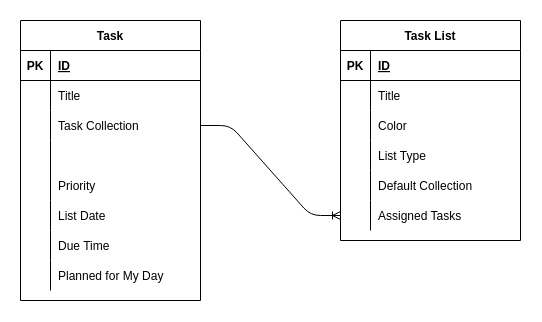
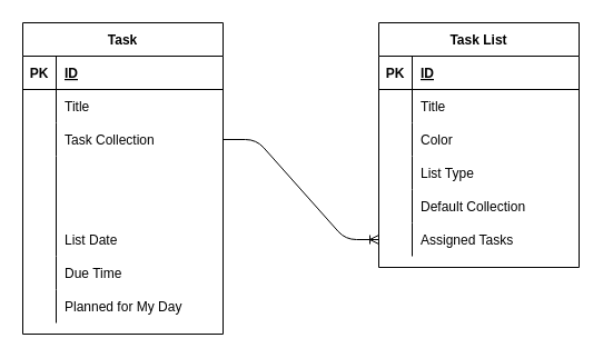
  <mxCell id="0" />
  <mxCell id="1" parent="0" />
  <mxCell id="2" value="Task" style="shape=table;startSize=30;container=1;collapsible=1;childLayout=tableLayout;fixedRows=1;rowLines=0;fontStyle=1;align=center;resizeLast=1;" parent="1" vertex="1"><mxGeometry x="20" y="20" width="180" height="280" as="geometry" /></mxCell>
  <mxCell id="3" value="" style="shape=partialRectangle;collapsible=0;dropTarget=0;pointerEvents=0;fillColor=none;top=0;left=0;bottom=1;right=0;points=[[0,0.5],[1,0.5]];portConstraint=eastwest;" parent="2" vertex="1"><mxGeometry y="30" width="180" height="30" as="geometry" /></mxCell>
  <mxCell id="4" value="PK" style="shape=partialRectangle;connectable=0;fillColor=none;top=0;left=0;bottom=0;right=0;fontStyle=1;overflow=hidden;" parent="3" vertex="1"><mxGeometry width="30" height="30" as="geometry" /></mxCell>
  <mxCell id="5" value="ID" style="shape=partialRectangle;connectable=0;fillColor=none;top=0;left=0;bottom=0;right=0;align=left;spacingLeft=6;fontStyle=5;overflow=hidden;" parent="3" vertex="1"><mxGeometry x="30" width="150" height="30" as="geometry" /></mxCell>
  <mxCell id="6" value="" style="shape=partialRectangle;collapsible=0;dropTarget=0;pointerEvents=0;fillColor=none;top=0;left=0;bottom=0;right=0;points=[[0,0.5],[1,0.5]];portConstraint=eastwest;" parent="2" vertex="1"><mxGeometry y="60" width="180" height="30" as="geometry" /></mxCell>
  <mxCell id="7" value="" style="shape=partialRectangle;connectable=0;fillColor=none;top=0;left=0;bottom=0;right=0;editable=1;overflow=hidden;" parent="6" vertex="1"><mxGeometry width="30" height="30" as="geometry" /></mxCell>
  <mxCell id="8" value="Title" style="shape=partialRectangle;connectable=0;fillColor=none;top=0;left=0;bottom=0;right=0;align=left;spacingLeft=6;overflow=hidden;" parent="6" vertex="1"><mxGeometry x="30" width="150" height="30" as="geometry" /></mxCell>
  <mxCell id="9" value="" style="shape=partialRectangle;collapsible=0;dropTarget=0;pointerEvents=0;fillColor=none;top=0;left=0;bottom=0;right=0;points=[[0,0.5],[1,0.5]];portConstraint=eastwest;" parent="2" vertex="1"><mxGeometry y="90" width="180" height="30" as="geometry" /></mxCell>
  <mxCell id="10" value="" style="shape=partialRectangle;connectable=0;fillColor=none;top=0;left=0;bottom=0;right=0;editable=1;overflow=hidden;" parent="9" vertex="1"><mxGeometry width="30" height="30" as="geometry" /></mxCell>
  <mxCell id="11" value="Task Collection" style="shape=partialRectangle;connectable=0;fillColor=none;top=0;left=0;bottom=0;right=0;align=left;spacingLeft=6;overflow=hidden;" parent="9" vertex="1"><mxGeometry x="30" width="150" height="30" as="geometry" /></mxCell>
  <mxCell id="12" value="" style="shape=partialRectangle;collapsible=0;dropTarget=0;pointerEvents=0;fillColor=none;top=0;left=0;bottom=0;right=0;points=[[0,0.5],[1,0.5]];portConstraint=eastwest;" parent="2" vertex="1"><mxGeometry y="120" width="180" height="30" as="geometry" /></mxCell>
  <mxCell id="13" value="" style="shape=partialRectangle;connectable=0;fillColor=none;top=0;left=0;bottom=0;right=0;editable=1;overflow=hidden;" parent="12" vertex="1"><mxGeometry width="30" height="30" as="geometry" /></mxCell>
  <mxCell id="14" value="" style="shape=partialRectangle;collapsible=0;dropTarget=0;pointerEvents=0;fillColor=none;top=0;left=0;bottom=0;right=0;points=[[0,0.5],[1,0.5]];portConstraint=eastwest;" parent="2" vertex="1"><mxGeometry y="150" width="180" height="30" as="geometry" /></mxCell>
  <mxCell id="15" value="" style="shape=partialRectangle;connectable=0;fillColor=none;top=0;left=0;bottom=0;right=0;editable=1;overflow=hidden;" parent="14" vertex="1"><mxGeometry width="30" height="30" as="geometry" /></mxCell>
- <mxCell id="16" value="Priority" style="shape=partialRectangle;connectable=0;fillColor=none;top=0;left=0;bottom=0;right=0;align=left;spacingLeft=6;overflow=hidden;" parent="14" vertex="1"><mxGeometry x="30" width="150" height="30" as="geometry" /></mxCell>
  <mxCell id="17" value="" style="shape=partialRectangle;collapsible=0;dropTarget=0;pointerEvents=0;fillColor=none;top=0;left=0;bottom=0;right=0;points=[[0,0.5],[1,0.5]];portConstraint=eastwest;" parent="2" vertex="1"><mxGeometry y="180" width="180" height="30" as="geometry" /></mxCell>
  <mxCell id="18" value="" style="shape=partialRectangle;connectable=0;fillColor=none;top=0;left=0;bottom=0;right=0;editable=1;overflow=hidden;" parent="17" vertex="1"><mxGeometry width="30" height="30" as="geometry" /></mxCell>
  <mxCell id="19" value="List Date" style="shape=partialRectangle;connectable=0;fillColor=none;top=0;left=0;bottom=0;right=0;align=left;spacingLeft=6;overflow=hidden;" parent="17" vertex="1"><mxGeometry x="30" width="150" height="30" as="geometry" /></mxCell>
  <mxCell id="20" value="" style="shape=partialRectangle;collapsible=0;dropTarget=0;pointerEvents=0;fillColor=none;top=0;left=0;bottom=0;right=0;points=[[0,0.5],[1,0.5]];portConstraint=eastwest;" parent="2" vertex="1"><mxGeometry y="210" width="180" height="30" as="geometry" /></mxCell>
  <mxCell id="21" value="" style="shape=partialRectangle;connectable=0;fillColor=none;top=0;left=0;bottom=0;right=0;editable=1;overflow=hidden;" parent="20" vertex="1"><mxGeometry width="30" height="30" as="geometry" /></mxCell>
  <mxCell id="22" value="Due Time" style="shape=partialRectangle;connectable=0;fillColor=none;top=0;left=0;bottom=0;right=0;align=left;spacingLeft=6;overflow=hidden;" parent="20" vertex="1"><mxGeometry x="30" width="150" height="30" as="geometry" /></mxCell>
  <mxCell id="23" value="" style="shape=partialRectangle;collapsible=0;dropTarget=0;pointerEvents=0;fillColor=none;top=0;left=0;bottom=0;right=0;points=[[0,0.5],[1,0.5]];portConstraint=eastwest;" vertex="1" parent="2"><mxGeometry y="240" width="180" height="30" as="geometry" /></mxCell>
  <mxCell id="24" value="" style="shape=partialRectangle;connectable=0;fillColor=none;top=0;left=0;bottom=0;right=0;editable=1;overflow=hidden;" vertex="1" parent="23"><mxGeometry width="30" height="30" as="geometry" /></mxCell>
  <mxCell id="25" value="Planned for My Day" style="shape=partialRectangle;connectable=0;fillColor=none;top=0;left=0;bottom=0;right=0;align=left;spacingLeft=6;overflow=hidden;" vertex="1" parent="23"><mxGeometry x="30" width="150" height="30" as="geometry" /></mxCell>
  <mxCell id="26" value="Task List" style="shape=table;startSize=30;container=1;collapsible=1;childLayout=tableLayout;fixedRows=1;rowLines=0;fontStyle=1;align=center;resizeLast=1;" parent="1" vertex="1"><mxGeometry x="340" y="20" width="180" height="220" as="geometry" /></mxCell>
  <mxCell id="27" value="" style="shape=partialRectangle;collapsible=0;dropTarget=0;pointerEvents=0;fillColor=none;top=0;left=0;bottom=1;right=0;points=[[0,0.5],[1,0.5]];portConstraint=eastwest;" parent="26" vertex="1"><mxGeometry y="30" width="180" height="30" as="geometry" /></mxCell>
  <mxCell id="28" value="PK" style="shape=partialRectangle;connectable=0;fillColor=none;top=0;left=0;bottom=0;right=0;fontStyle=1;overflow=hidden;" parent="27" vertex="1"><mxGeometry width="30" height="30" as="geometry" /></mxCell>
  <mxCell id="29" value="ID" style="shape=partialRectangle;connectable=0;fillColor=none;top=0;left=0;bottom=0;right=0;align=left;spacingLeft=6;fontStyle=5;overflow=hidden;" parent="27" vertex="1"><mxGeometry x="30" width="150" height="30" as="geometry" /></mxCell>
  <mxCell id="30" value="" style="shape=partialRectangle;collapsible=0;dropTarget=0;pointerEvents=0;fillColor=none;top=0;left=0;bottom=0;right=0;points=[[0,0.5],[1,0.5]];portConstraint=eastwest;" parent="26" vertex="1"><mxGeometry y="60" width="180" height="30" as="geometry" /></mxCell>
  <mxCell id="31" value="" style="shape=partialRectangle;connectable=0;fillColor=none;top=0;left=0;bottom=0;right=0;editable=1;overflow=hidden;" parent="30" vertex="1"><mxGeometry width="30" height="30" as="geometry" /></mxCell>
  <mxCell id="32" value="Title" style="shape=partialRectangle;connectable=0;fillColor=none;top=0;left=0;bottom=0;right=0;align=left;spacingLeft=6;overflow=hidden;" parent="30" vertex="1"><mxGeometry x="30" width="150" height="30" as="geometry" /></mxCell>
  <mxCell id="33" value="" style="shape=partialRectangle;collapsible=0;dropTarget=0;pointerEvents=0;fillColor=none;top=0;left=0;bottom=0;right=0;points=[[0,0.5],[1,0.5]];portConstraint=eastwest;" parent="26" vertex="1"><mxGeometry y="90" width="180" height="30" as="geometry" /></mxCell>
  <mxCell id="34" value="" style="shape=partialRectangle;connectable=0;fillColor=none;top=0;left=0;bottom=0;right=0;editable=1;overflow=hidden;" parent="33" vertex="1"><mxGeometry width="30" height="30" as="geometry" /></mxCell>
  <mxCell id="35" value="Color" style="shape=partialRectangle;connectable=0;fillColor=none;top=0;left=0;bottom=0;right=0;align=left;spacingLeft=6;overflow=hidden;" parent="33" vertex="1"><mxGeometry x="30" width="150" height="30" as="geometry" /></mxCell>
  <mxCell id="36" value="" style="shape=partialRectangle;collapsible=0;dropTarget=0;pointerEvents=0;fillColor=none;top=0;left=0;bottom=0;right=0;points=[[0,0.5],[1,0.5]];portConstraint=eastwest;" parent="26" vertex="1"><mxGeometry y="120" width="180" height="30" as="geometry" /></mxCell>
  <mxCell id="37" value="" style="shape=partialRectangle;connectable=0;fillColor=none;top=0;left=0;bottom=0;right=0;editable=1;overflow=hidden;" parent="36" vertex="1"><mxGeometry width="30" height="30" as="geometry" /></mxCell>
  <mxCell id="38" value="List Type" style="shape=partialRectangle;connectable=0;fillColor=none;top=0;left=0;bottom=0;right=0;align=left;spacingLeft=6;overflow=hidden;" parent="36" vertex="1"><mxGeometry x="30" width="150" height="30" as="geometry" /></mxCell>
  <mxCell id="39" value="" style="shape=partialRectangle;collapsible=0;dropTarget=0;pointerEvents=0;fillColor=none;top=0;left=0;bottom=0;right=0;points=[[0,0.5],[1,0.5]];portConstraint=eastwest;" parent="26" vertex="1"><mxGeometry y="150" width="180" height="30" as="geometry" /></mxCell>
  <mxCell id="40" value="" style="shape=partialRectangle;connectable=0;fillColor=none;top=0;left=0;bottom=0;right=0;editable=1;overflow=hidden;" parent="39" vertex="1"><mxGeometry width="30" height="30" as="geometry" /></mxCell>
  <mxCell id="41" value="Default Collection" style="shape=partialRectangle;connectable=0;fillColor=none;top=0;left=0;bottom=0;right=0;align=left;spacingLeft=6;overflow=hidden;" parent="39" vertex="1"><mxGeometry x="30" width="150" height="30" as="geometry" /></mxCell>
  <mxCell id="42" value="" style="shape=partialRectangle;collapsible=0;dropTarget=0;pointerEvents=0;fillColor=none;top=0;left=0;bottom=0;right=0;points=[[0,0.5],[1,0.5]];portConstraint=eastwest;" parent="26" vertex="1"><mxGeometry y="180" width="180" height="30" as="geometry" /></mxCell>
  <mxCell id="43" value="" style="shape=partialRectangle;connectable=0;fillColor=none;top=0;left=0;bottom=0;right=0;editable=1;overflow=hidden;" parent="42" vertex="1"><mxGeometry width="30" height="30" as="geometry" /></mxCell>
  <mxCell id="44" value="Assigned Tasks" style="shape=partialRectangle;connectable=0;fillColor=none;top=0;left=0;bottom=0;right=0;align=left;spacingLeft=6;overflow=hidden;" parent="42" vertex="1"><mxGeometry x="30" width="150" height="30" as="geometry" /></mxCell>
  <mxCell id="45" value="" style="edgeStyle=entityRelationEdgeStyle;fontSize=12;html=1;endArrow=ERoneToMany;" edge="1" parent="1" source="9" target="42"><mxGeometry width="100" height="100" relative="1" as="geometry"><mxPoint x="260" y="340" as="sourcePoint" /><mxPoint x="360" y="240" as="targetPoint" /></mxGeometry></mxCell>
